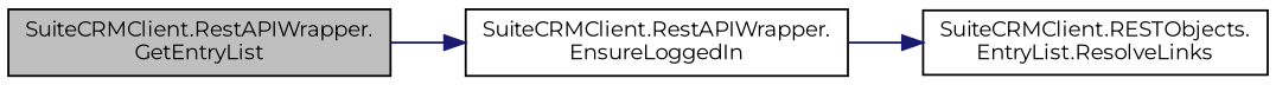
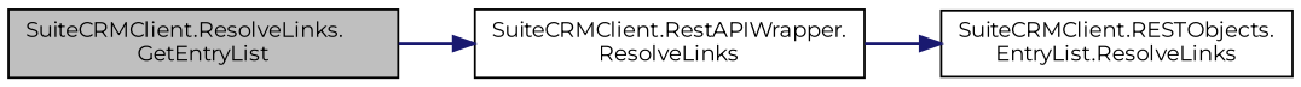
  digraph {
    fontname=Montserrat
    rankdir=LR
    node [color=black fillcolor=white fontname=Montserrat fontsize=10 shape=record style=filled]
    edge [color=midnightblue fontname=Montserrat fontsize=10 labelfontname=Helvetica labelfontsize=10 style=solid]
-   n1 [fillcolor=grey75 fontcolor=black height=0.2 label="SuiteCRMClient.RestAPIWrapper.\lGetEntryList" width=0.4]
-   n2 [height=0.2 label="SuiteCRMClient.RestAPIWrapper.\lEnsureLoggedIn" width=0.4]
+   n1 [fillcolor=grey75 fontcolor=black height=0.2 label="SuiteCRMClient.ResolveLinks.\lGetEntryList" width=0.4]
+   n2 [height=0.2 label="SuiteCRMClient.RestAPIWrapper.\lResolveLinks" width=0.4]
    n3 [height=0.2 label="SuiteCRMClient.RESTObjects.\lEntryList.ResolveLinks" width=0.4]
    n1 -> n2
    n2 -> n3
  }
